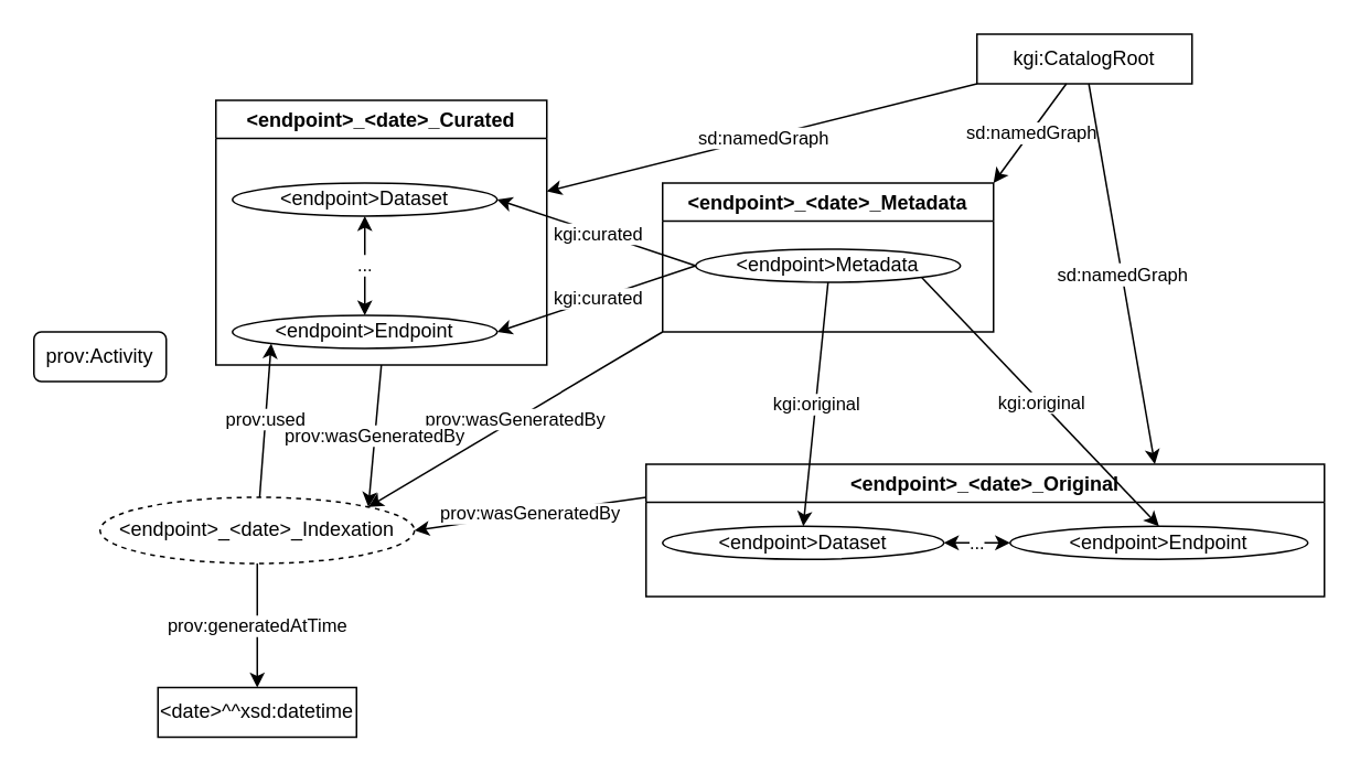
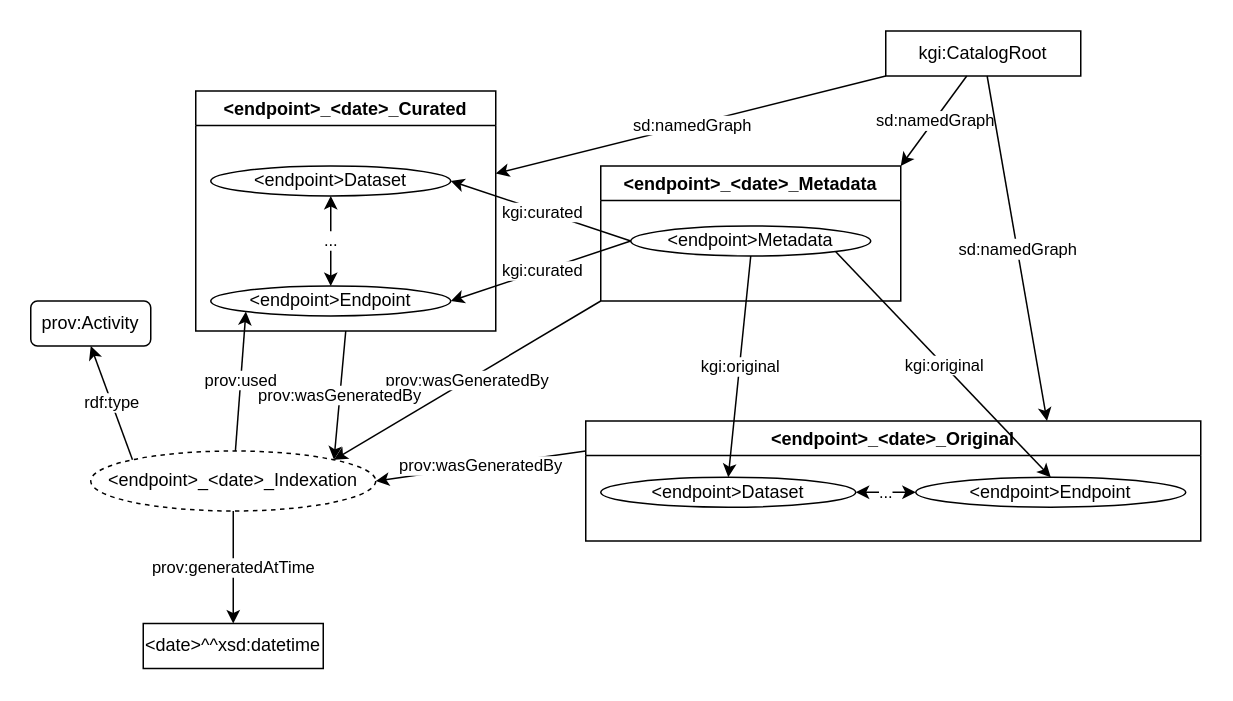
  <mxCell id="0" style=";html=1;" />
  <mxCell id="1" style=";html=1;" parent="0" />
  <mxCell id="2" value="&lt;endpoint&gt;_&lt;date&gt;_Metadata" style="swimlane;" vertex="1" parent="1"><mxGeometry x="400" y="110" width="200" height="90" as="geometry" /></mxCell>
  <mxCell id="3" value="&amp;lt;endpoint&amp;gt;Metadata" style="ellipse;whiteSpace=wrap;html=1;" vertex="1" parent="2"><mxGeometry x="20" y="40" width="160" height="20" as="geometry" /></mxCell>
  <mxCell id="4" value="&lt;endpoint&gt;_&lt;date&gt;_Curated" style="swimlane;" vertex="1" parent="1"><mxGeometry x="130" y="60" width="200" height="160" as="geometry" /></mxCell>
  <mxCell id="5" value="&amp;lt;endpoint&amp;gt;Dataset" style="ellipse;whiteSpace=wrap;html=1;" vertex="1" parent="4"><mxGeometry x="10" y="50" width="160" height="20" as="geometry" /></mxCell>
  <mxCell id="6" value="&amp;lt;endpoint&amp;gt;Endpoint" style="ellipse;whiteSpace=wrap;html=1;" vertex="1" parent="4"><mxGeometry x="10" y="130" width="160" height="20" as="geometry" /></mxCell>
  <mxCell id="7" value="..." style="endArrow=classic;startArrow=classic;html=1;rounded=0;exitX=0.5;exitY=0;exitDx=0;exitDy=0;entryX=0.5;entryY=1;entryDx=0;entryDy=0;" edge="1" parent="4" source="6" target="5"><mxGeometry width="50" height="50" relative="1" as="geometry"><mxPoint x="-1180" y="-805" as="sourcePoint" /><mxPoint x="-1130" y="-855" as="targetPoint" /></mxGeometry></mxCell>
  <mxCell id="8" value="&lt;endpoint&gt;_&lt;date&gt;_Original" style="swimlane;" vertex="1" parent="1"><mxGeometry x="390" y="280" width="410" height="80" as="geometry" /></mxCell>
  <mxCell id="9" value="&amp;lt;endpoint&amp;gt;Dataset" style="ellipse;whiteSpace=wrap;html=1;" vertex="1" parent="8"><mxGeometry x="10" y="37.5" width="170" height="20" as="geometry" /></mxCell>
  <mxCell id="10" value="prov:Activity" style="rounded=1;whiteSpace=wrap;html=1;" vertex="1" parent="1"><mxGeometry x="20" y="200" width="80" height="30" as="geometry" /></mxCell>
  <mxCell id="11" value="&amp;lt;endpoint&amp;gt;_&amp;lt;date&amp;gt;_Indexation" style="ellipse;whiteSpace=wrap;html=1;dashed=1;" vertex="1" parent="1"><mxGeometry x="60" y="300" width="190" height="40" as="geometry" /></mxCell>
+ <mxCell id="12" value="rdf:type" style="endArrow=classic;html=1;rounded=0;exitX=0;exitY=0;exitDx=0;exitDy=0;entryX=0.5;entryY=1;entryDx=0;entryDy=0;" edge="1" parent="1" source="11" target="10"><mxGeometry width="50" height="50" relative="1" as="geometry"><mxPoint x="60" y="440" as="sourcePoint" /><mxPoint x="110" y="390" as="targetPoint" /></mxGeometry></mxCell>
  <mxCell id="13" value="&amp;lt;date&amp;gt;^^xsd:datetime" style="rounded=0;whiteSpace=wrap;html=1;" vertex="1" parent="1"><mxGeometry x="95" y="415" width="120" height="30" as="geometry" /></mxCell>
  <mxCell id="14" value="prov:generatedAtTime" style="endArrow=classic;html=1;rounded=0;exitX=0.5;exitY=1;exitDx=0;exitDy=0;entryX=0.5;entryY=0;entryDx=0;entryDy=0;" edge="1" parent="1" source="11" target="13"><mxGeometry width="50" height="50" relative="1" as="geometry"><mxPoint x="-130" y="280" as="sourcePoint" /><mxPoint x="-130" y="220" as="targetPoint" /></mxGeometry></mxCell>
  <mxCell id="15" value="prov:wasGeneratedBy" style="endArrow=classic;html=1;rounded=0;entryX=1;entryY=0;entryDx=0;entryDy=0;exitX=0;exitY=1;exitDx=0;exitDy=0;" edge="1" parent="1" source="2" target="11"><mxGeometry width="50" height="50" relative="1" as="geometry"><mxPoint x="70" y="380" as="sourcePoint" /><mxPoint x="110" y="390" as="targetPoint" /></mxGeometry></mxCell>
  <mxCell id="16" value="prov:wasGeneratedBy" style="endArrow=classic;html=1;rounded=0;entryX=1;entryY=0.5;entryDx=0;entryDy=0;exitX=0;exitY=0.25;exitDx=0;exitDy=0;" edge="1" parent="1" source="8" target="11"><mxGeometry width="50" height="50" relative="1" as="geometry"><mxPoint x="250" y="555.86" as="sourcePoint" /><mxPoint x="307.825" y="480.002" as="targetPoint" /></mxGeometry></mxCell>
  <mxCell id="17" value="prov:wasGeneratedBy" style="endArrow=classic;html=1;rounded=0;entryX=1;entryY=0;entryDx=0;entryDy=0;exitX=0.5;exitY=1;exitDx=0;exitDy=0;" edge="1" parent="1" source="4" target="11"><mxGeometry width="50" height="50" relative="1" as="geometry"><mxPoint x="390" y="445" as="sourcePoint" /><mxPoint x="270" y="380" as="targetPoint" /></mxGeometry></mxCell>
  <mxCell id="18" value="" style="endArrow=classic;html=1;rounded=0;entryX=1;entryY=0.5;entryDx=0;entryDy=0;exitX=0;exitY=0.5;exitDx=0;exitDy=0;" edge="1" parent="1" source="3" target="5"><mxGeometry relative="1" as="geometry"><mxPoint x="160" y="420" as="sourcePoint" /><mxPoint x="260" y="420" as="targetPoint" /></mxGeometry></mxCell>
  <mxCell id="19" value="kgi:curated" style="edgeLabel;resizable=0;html=1;align=center;verticalAlign=middle;" connectable="0" vertex="1" parent="18"><mxGeometry relative="1" as="geometry" /></mxCell>
  <mxCell id="20" value="" style="endArrow=classic;html=1;rounded=0;entryX=1;entryY=0.5;entryDx=0;entryDy=0;exitX=0;exitY=0.5;exitDx=0;exitDy=0;" edge="1" parent="1" source="3" target="6"><mxGeometry relative="1" as="geometry"><mxPoint x="430" y="150" as="sourcePoint" /><mxPoint x="310" y="90" as="targetPoint" /></mxGeometry></mxCell>
  <mxCell id="21" value="kgi:curated" style="edgeLabel;resizable=0;html=1;align=center;verticalAlign=middle;" connectable="0" vertex="1" parent="20"><mxGeometry relative="1" as="geometry" /></mxCell>
  <mxCell id="22" value="" style="endArrow=classic;html=1;rounded=0;entryX=0.5;entryY=0;entryDx=0;entryDy=0;exitX=0.5;exitY=1;exitDx=0;exitDy=0;" edge="1" parent="1" source="3" target="9"><mxGeometry relative="1" as="geometry"><mxPoint x="430" y="150" as="sourcePoint" /><mxPoint x="310" y="170" as="targetPoint" /></mxGeometry></mxCell>
  <mxCell id="23" value="kgi:original" style="edgeLabel;resizable=0;html=1;align=center;verticalAlign=middle;" connectable="0" vertex="1" parent="22"><mxGeometry relative="1" as="geometry" /></mxCell>
  <mxCell id="24" value="" style="endArrow=classic;html=1;rounded=0;entryX=0.5;entryY=0;entryDx=0;entryDy=0;exitX=1;exitY=1;exitDx=0;exitDy=0;" edge="1" parent="1" source="3" target="34"><mxGeometry relative="1" as="geometry"><mxPoint x="510" y="160" as="sourcePoint" /><mxPoint x="536.569" y="435.429" as="targetPoint" /></mxGeometry></mxCell>
  <mxCell id="25" value="kgi:original" style="edgeLabel;resizable=0;html=1;align=center;verticalAlign=middle;" connectable="0" vertex="1" parent="24"><mxGeometry relative="1" as="geometry" /></mxCell>
  <mxCell id="26" value="kgi:CatalogRoot" style="whiteSpace=wrap;html=1;rounded=0;" vertex="1" parent="1"><mxGeometry x="590" y="20" width="130" height="30" as="geometry" /></mxCell>
  <mxCell id="27" value="sd" style="endArrow=classic;html=1;rounded=0;exitX=0;exitY=1;exitDx=0;exitDy=0;" edge="1" parent="1" source="26" target="4"><mxGeometry relative="1" as="geometry"><mxPoint x="568.076" y="176.877" as="sourcePoint" /><mxPoint x="655.154" y="485.601" as="targetPoint" /></mxGeometry></mxCell>
  <mxCell id="28" value="sd:namedGraph" style="edgeLabel;resizable=0;html=1;align=center;verticalAlign=middle;" connectable="0" vertex="1" parent="27"><mxGeometry relative="1" as="geometry" /></mxCell>
  <mxCell id="29" value="sd" style="endArrow=classic;html=1;rounded=0;entryX=1;entryY=0;entryDx=0;entryDy=0;" edge="1" parent="1" source="26" target="2"><mxGeometry relative="1" as="geometry"><mxPoint x="688.912" y="-4.422" as="sourcePoint" /><mxPoint x="340" y="115.601" as="targetPoint" /></mxGeometry></mxCell>
  <mxCell id="30" value="sd:namedGraph" style="edgeLabel;resizable=0;html=1;align=center;verticalAlign=middle;" connectable="0" vertex="1" parent="29"><mxGeometry relative="1" as="geometry" /></mxCell>
  <mxCell id="31" value="sd" style="endArrow=classic;html=1;rounded=0;entryX=0.75;entryY=0;entryDx=0;entryDy=0;" edge="1" parent="1" source="26" target="8"><mxGeometry relative="1" as="geometry"><mxPoint x="721.475" y="-0.328" as="sourcePoint" /><mxPoint x="610" y="120" as="targetPoint" /></mxGeometry></mxCell>
  <mxCell id="32" value="sd:namedGraph" style="edgeLabel;resizable=0;html=1;align=center;verticalAlign=middle;" connectable="0" vertex="1" parent="31"><mxGeometry relative="1" as="geometry" /></mxCell>
  <mxCell id="33" value="prov:used" style="endArrow=classic;html=1;rounded=0;entryX=0;entryY=1;entryDx=0;entryDy=0;" edge="1" parent="1" source="11" target="6"><mxGeometry width="50" height="50" relative="1" as="geometry"><mxPoint x="97.918" y="315.838" as="sourcePoint" /><mxPoint x="70" y="240" as="targetPoint" /></mxGeometry></mxCell>
  <mxCell id="34" value="&amp;lt;endpoint&amp;gt;Endpoint" style="ellipse;whiteSpace=wrap;html=1;" vertex="1" parent="1"><mxGeometry x="610" y="317.5" width="180" height="20" as="geometry" /></mxCell>
  <mxCell id="35" value="..." style="endArrow=classic;startArrow=classic;html=1;rounded=0;exitX=0;exitY=0.5;exitDx=0;exitDy=0;" edge="1" parent="1" source="34" target="9"><mxGeometry width="50" height="50" relative="1" as="geometry"><mxPoint x="390" y="57.5" as="sourcePoint" /><mxPoint x="440" y="7.5" as="targetPoint" /></mxGeometry></mxCell>
